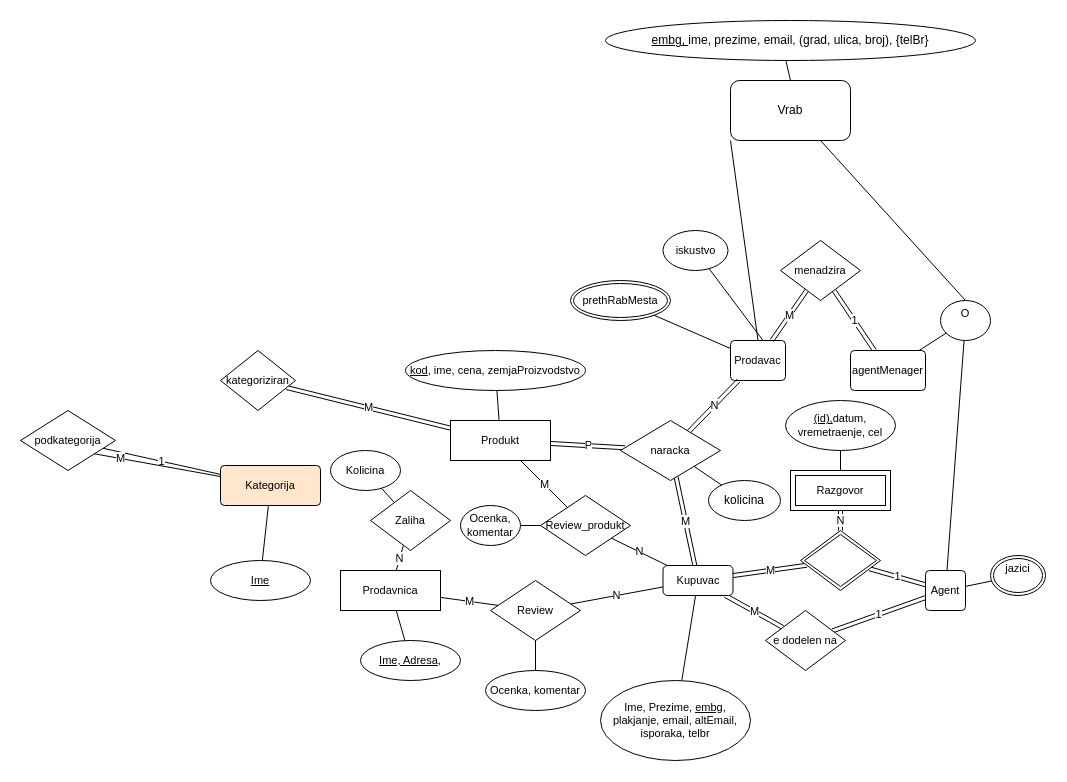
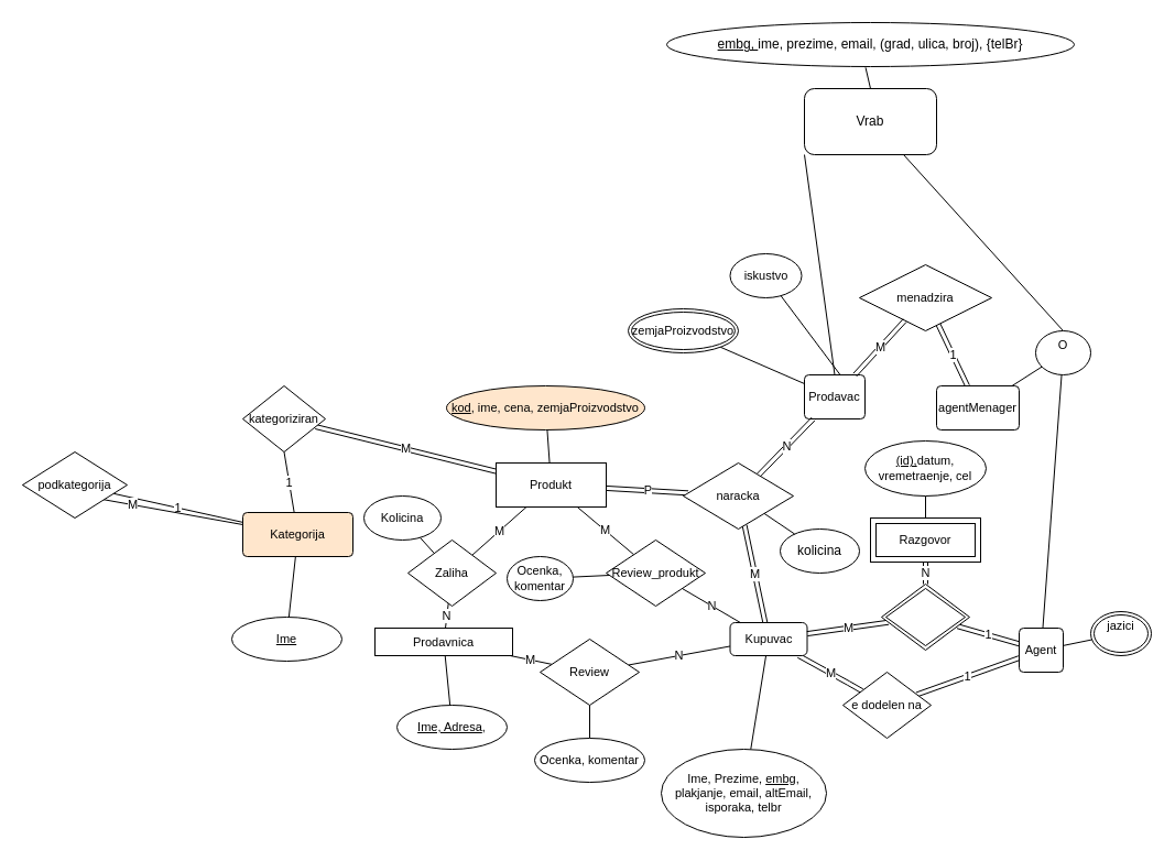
  <mxCell id="0" />
  <mxCell id="1" parent="0" />
  <mxCell id="2" value="Vrab" style="rounded=1;whiteSpace=wrap;html=1;" parent="1" vertex="1"><mxGeometry x="730" y="80" width="120" height="60" as="geometry" /></mxCell>
  <mxCell id="3" value=" &lt;u&gt;embg, &lt;/u&gt;ime, prezime, email, (grad, ulica, broj), {telBr}" style="ellipse;whiteSpace=wrap;html=1;align=center;" parent="1" vertex="1"><mxGeometry x="605" y="20" width="370" height="40" as="geometry" /></mxCell>
  <mxCell id="4" style="rounded=0;orthogonalLoop=1;jettySize=auto;html=1;exitX=0.5;exitY=0;exitDx=0;exitDy=0;entryX=0.488;entryY=1.021;entryDx=0;entryDy=0;entryPerimeter=0;endArrow=none;endFill=0;" parent="1" source="2" target="3" edge="1"><mxGeometry relative="1" as="geometry" /></mxCell>
  <mxCell id="5" value="" style="endArrow=none;html=1;rounded=0;labelBackgroundColor=default;strokeColor=default;align=center;verticalAlign=middle;fontFamily=Helvetica;fontSize=11;fontColor=default;shape=connector;entryX=0;entryY=1;entryDx=0;entryDy=0;exitX=0.5;exitY=0;exitDx=0;exitDy=0;" parent="1" source="17" target="2" edge="1"><mxGeometry width="50" height="50" relative="1" as="geometry"><mxPoint x="680" y="190" as="sourcePoint" /><mxPoint x="710" y="170" as="targetPoint" /></mxGeometry></mxCell>
  <mxCell id="6" value="" style="endArrow=none;html=1;rounded=0;labelBackgroundColor=default;strokeColor=default;align=center;verticalAlign=middle;fontFamily=Helvetica;fontSize=11;fontColor=default;shape=connector;entryX=0.75;entryY=1;entryDx=0;entryDy=0;exitX=0.5;exitY=0;exitDx=0;exitDy=0;" parent="1" source="9" target="2" edge="1"><mxGeometry width="50" height="50" relative="1" as="geometry"><mxPoint x="820" y="180" as="sourcePoint" /><mxPoint x="850" y="170" as="targetPoint" /></mxGeometry></mxCell>
  <mxCell id="7" style="edgeStyle=none;shape=connector;rounded=0;orthogonalLoop=1;jettySize=auto;html=1;labelBackgroundColor=default;strokeColor=default;align=center;verticalAlign=middle;fontFamily=Helvetica;fontSize=11;fontColor=default;endArrow=none;endFill=0;" parent="1" source="9" target="12" edge="1"><mxGeometry relative="1" as="geometry" /></mxCell>
  <mxCell id="8" style="edgeStyle=none;shape=connector;rounded=0;orthogonalLoop=1;jettySize=auto;html=1;labelBackgroundColor=default;strokeColor=default;align=center;verticalAlign=middle;fontFamily=Helvetica;fontSize=11;fontColor=default;endArrow=none;endFill=0;" parent="1" source="9" target="14" edge="1"><mxGeometry relative="1" as="geometry"><mxPoint x="760" y="270" as="targetPoint" /></mxGeometry></mxCell>
  <mxCell id="9" value="&lt;div&gt;O&lt;/div&gt;&lt;div&gt;&lt;br&gt;&lt;/div&gt;" style="ellipse;whiteSpace=wrap;html=1;fontFamily=Helvetica;fontSize=11;fontColor=default;" parent="1" vertex="1"><mxGeometry x="940" y="300" width="50" height="40" as="geometry" /></mxCell>
  <mxCell id="10" style="edgeStyle=none;shape=connector;rounded=0;orthogonalLoop=1;jettySize=auto;html=1;labelBackgroundColor=default;strokeColor=default;align=center;verticalAlign=middle;fontFamily=Helvetica;fontSize=11;fontColor=default;endArrow=none;endFill=0;" parent="1" source="12" target="20" edge="1"><mxGeometry relative="1" as="geometry" /></mxCell>
  <mxCell id="11" value="1" style="edgeStyle=none;shape=link;rounded=0;orthogonalLoop=1;jettySize=auto;html=1;labelBackgroundColor=default;strokeColor=default;align=center;verticalAlign=middle;fontFamily=Helvetica;fontSize=11;fontColor=default;endArrow=none;endFill=0;" parent="1" source="12" target="54" edge="1"><mxGeometry relative="1" as="geometry" /></mxCell>
  <mxCell id="12" value="Agent" style="rounded=1;arcSize=10;whiteSpace=wrap;html=1;align=center;fontFamily=Helvetica;fontSize=11;fontColor=default;" parent="1" vertex="1"><mxGeometry x="925" y="570" width="40" height="40" as="geometry" /></mxCell>
  <mxCell id="13" value="1" style="edgeStyle=none;shape=link;rounded=0;orthogonalLoop=1;jettySize=auto;html=1;labelBackgroundColor=default;strokeColor=default;align=center;verticalAlign=middle;fontFamily=Helvetica;fontSize=11;fontColor=default;endArrow=none;endFill=0;" parent="1" source="14" target="21" edge="1"><mxGeometry relative="1" as="geometry" /></mxCell>
  <mxCell id="14" value="agentMenager" style="rounded=1;arcSize=10;whiteSpace=wrap;html=1;align=center;fontFamily=Helvetica;fontSize=11;fontColor=default;" parent="1" vertex="1"><mxGeometry x="850" y="350" width="75" height="40" as="geometry" /></mxCell>
  <mxCell id="15" style="edgeStyle=none;shape=connector;rounded=0;orthogonalLoop=1;jettySize=auto;html=1;labelBackgroundColor=default;strokeColor=default;align=center;verticalAlign=middle;fontFamily=Helvetica;fontSize=11;fontColor=default;endArrow=none;endFill=0;" parent="1" target="18" edge="1"><mxGeometry relative="1" as="geometry"><mxPoint x="770" y="350" as="sourcePoint" /></mxGeometry></mxCell>
  <mxCell id="16" style="edgeStyle=none;shape=connector;rounded=0;orthogonalLoop=1;jettySize=auto;html=1;labelBackgroundColor=default;strokeColor=default;align=center;verticalAlign=middle;fontFamily=Helvetica;fontSize=11;fontColor=default;endArrow=none;endFill=0;" parent="1" source="17" target="19" edge="1"><mxGeometry relative="1" as="geometry" /></mxCell>
  <mxCell id="17" value="Prodavac" style="rounded=1;arcSize=10;whiteSpace=wrap;html=1;align=center;fontFamily=Helvetica;fontSize=11;fontColor=default;" parent="1" vertex="1"><mxGeometry x="730" y="340" width="55" height="40" as="geometry" /></mxCell>
  <mxCell id="18" value="iskustvo" style="ellipse;whiteSpace=wrap;html=1;align=center;fontFamily=Helvetica;fontSize=11;fontColor=default;" parent="1" vertex="1"><mxGeometry x="662.5" y="230" width="65" height="40" as="geometry" /></mxCell>
- <mxCell id="19" value="prethRabMesta" style="ellipse;shape=doubleEllipse;margin=3;whiteSpace=wrap;html=1;align=center;fontFamily=Helvetica;fontSize=11;fontColor=default;" parent="1" vertex="1"><mxGeometry x="570" y="280" width="100" height="40" as="geometry" /></mxCell>
+ <mxCell id="19" value="zemjaProizvodstvo" style="ellipse;shape=doubleEllipse;margin=3;whiteSpace=wrap;html=1;align=center;fontFamily=Helvetica;fontSize=11;fontColor=default;" parent="1" vertex="1"><mxGeometry x="570" y="280" width="100" height="40" as="geometry" /></mxCell>
  <mxCell id="20" value="&lt;div&gt;jazici&lt;/div&gt;&lt;div&gt;&lt;br&gt;&lt;/div&gt;" style="ellipse;shape=doubleEllipse;margin=3;whiteSpace=wrap;html=1;align=center;fontFamily=Helvetica;fontSize=11;fontColor=default;" parent="1" vertex="1"><mxGeometry x="990" y="555" width="55" height="40" as="geometry" /></mxCell>
- <mxCell id="21" value="menadzira" style="shape=rhombus;perimeter=rhombusPerimeter;whiteSpace=wrap;html=1;align=center;fontFamily=Helvetica;fontSize=11;fontColor=default;" parent="1" vertex="1"><mxGeometry x="780" y="240" width="80" height="60" as="geometry" /></mxCell>
+ <mxCell id="21" value="menadzira" style="shape=rhombus;perimeter=rhombusPerimeter;whiteSpace=wrap;html=1;align=center;fontFamily=Helvetica;fontSize=11;fontColor=default;" parent="1" vertex="1"><mxGeometry x="780" y="240" width="120" height="60" as="geometry" /></mxCell>
  <mxCell id="22" value="M" style="edgeStyle=none;shape=link;rounded=0;orthogonalLoop=1;jettySize=auto;html=1;labelBackgroundColor=default;strokeColor=default;align=center;verticalAlign=middle;fontFamily=Helvetica;fontSize=11;fontColor=default;endArrow=none;endFill=0;" parent="1" source="17" target="21" edge="1"><mxGeometry relative="1" as="geometry" /></mxCell>
  <mxCell id="23" style="edgeStyle=none;shape=connector;rounded=0;orthogonalLoop=1;jettySize=auto;html=1;labelBackgroundColor=default;strokeColor=default;align=center;verticalAlign=middle;fontFamily=Helvetica;fontSize=11;fontColor=default;endArrow=none;endFill=0;" parent="1" source="25" target="26" edge="1"><mxGeometry relative="1" as="geometry" /></mxCell>
+ <mxCell id="24" value="M" style="edgeStyle=none;rounded=0;orthogonalLoop=1;jettySize=auto;html=1;labelBackgroundColor=default;strokeColor=default;align=center;verticalAlign=middle;fontFamily=Helvetica;fontSize=11;fontColor=default;endArrow=none;endFill=0;" parent="1" source="25" target="33" edge="1"><mxGeometry relative="1" as="geometry" /></mxCell>
  <mxCell id="25" value="&lt;div&gt;Produkt&lt;/div&gt;" style="whiteSpace=wrap;html=1;align=center;fontFamily=Helvetica;fontSize=11;fontColor=default;" parent="1" vertex="1"><mxGeometry x="450" y="420" width="100" height="40" as="geometry" /></mxCell>
- <mxCell id="26" value="&lt;u&gt;kod&lt;/u&gt;, ime, cena, zemjaProizvodstvo" style="ellipse;whiteSpace=wrap;html=1;align=center;fontFamily=Helvetica;fontSize=11;fontColor=default;" parent="1" vertex="1"><mxGeometry x="405" y="350" width="180" height="40" as="geometry" /></mxCell>
+ <mxCell id="26" value="&lt;u&gt;kod&lt;/u&gt;, ime, cena, zemjaProizvodstvo" style="ellipse;whiteSpace=wrap;html=1;align=center;fontFamily=Helvetica;fontSize=11;fontColor=default;fillColor=#ffe6cc;" parent="1" vertex="1"><mxGeometry x="405" y="350" width="180" height="40" as="geometry" /></mxCell>
  <mxCell id="27" value="N" style="edgeStyle=none;shape=connector;rounded=0;orthogonalLoop=1;jettySize=auto;html=1;labelBackgroundColor=default;strokeColor=default;align=center;verticalAlign=middle;fontFamily=Helvetica;fontSize=11;fontColor=default;endArrow=none;endFill=0;" parent="1" source="29" target="33" edge="1"><mxGeometry relative="1" as="geometry" /></mxCell>
  <mxCell id="28" value="M" style="edgeStyle=none;shape=connector;rounded=0;orthogonalLoop=1;jettySize=auto;html=1;labelBackgroundColor=default;strokeColor=default;align=center;verticalAlign=middle;fontFamily=Helvetica;fontSize=11;fontColor=default;endArrow=none;endFill=0;" parent="1" source="29" target="60" edge="1"><mxGeometry relative="1" as="geometry" /></mxCell>
- <mxCell id="29" value="Prodavnica" style="whiteSpace=wrap;html=1;align=center;fontFamily=Helvetica;fontSize=11;fontColor=default;" parent="1" vertex="1"><mxGeometry x="340" y="570" width="100" height="40" as="geometry" /></mxCell>
+ <mxCell id="29" value="Prodavnica" style="whiteSpace=wrap;html=1;align=center;fontFamily=Helvetica;fontSize=11;fontColor=default;" parent="1" vertex="1"><mxGeometry x="340" y="570" width="125" height="25" as="geometry" /></mxCell>
  <mxCell id="30" style="edgeStyle=none;shape=connector;rounded=0;orthogonalLoop=1;jettySize=auto;html=1;labelBackgroundColor=default;strokeColor=default;align=center;verticalAlign=middle;fontFamily=Helvetica;fontSize=11;fontColor=default;endArrow=none;endFill=0;" parent="1" source="31" target="29" edge="1"><mxGeometry relative="1" as="geometry" /></mxCell>
  <mxCell id="31" value="&lt;u&gt;Ime, Adresa&lt;/u&gt;, " style="ellipse;whiteSpace=wrap;html=1;align=center;fontFamily=Helvetica;fontSize=11;fontColor=default;" parent="1" vertex="1"><mxGeometry x="360" y="640" width="100" height="40" as="geometry" /></mxCell>
  <mxCell id="32" style="edgeStyle=none;shape=connector;rounded=0;orthogonalLoop=1;jettySize=auto;html=1;labelBackgroundColor=default;strokeColor=default;align=center;verticalAlign=middle;fontFamily=Helvetica;fontSize=11;fontColor=default;endArrow=none;endFill=0;" parent="1" source="33" target="34" edge="1"><mxGeometry relative="1" as="geometry" /></mxCell>
  <mxCell id="33" value="Zaliha" style="shape=rhombus;perimeter=rhombusPerimeter;whiteSpace=wrap;html=1;align=center;fontFamily=Helvetica;fontSize=11;fontColor=default;" parent="1" vertex="1"><mxGeometry x="370" y="490" width="80" height="60" as="geometry" /></mxCell>
  <mxCell id="34" value="Kolicina" style="ellipse;whiteSpace=wrap;html=1;align=center;fontFamily=Helvetica;fontSize=11;fontColor=default;" parent="1" vertex="1"><mxGeometry x="330" y="450" width="70" height="40" as="geometry" /></mxCell>
  <mxCell id="35" value="1" style="edgeStyle=none;shape=connector;rounded=0;orthogonalLoop=1;jettySize=auto;html=1;labelBackgroundColor=default;strokeColor=default;align=center;verticalAlign=middle;fontFamily=Helvetica;fontSize=11;fontColor=default;endArrow=none;endFill=0;" parent="1" source="36" target="40" edge="1"><mxGeometry relative="1" as="geometry" /></mxCell>
  <mxCell id="36" value="Kategorija" style="rounded=1;arcSize=10;whiteSpace=wrap;html=1;align=center;fontFamily=Helvetica;fontSize=11;fontColor=default;fillColor=#ffe6cc;" parent="1" vertex="1"><mxGeometry x="220" y="465" width="100" height="40" as="geometry" /></mxCell>
  <mxCell id="37" value="&lt;u&gt;Ime&lt;/u&gt;" style="ellipse;whiteSpace=wrap;html=1;align=center;fontFamily=Helvetica;fontSize=11;fontColor=default;" parent="1" vertex="1"><mxGeometry x="210" y="560" width="100" height="40" as="geometry" /></mxCell>
  <mxCell id="38" style="edgeStyle=none;shape=connector;rounded=0;orthogonalLoop=1;jettySize=auto;html=1;labelBackgroundColor=default;strokeColor=default;align=center;verticalAlign=middle;fontFamily=Helvetica;fontSize=11;fontColor=default;endArrow=none;endFill=0;" parent="1" source="37" target="36" edge="1"><mxGeometry relative="1" as="geometry" /></mxCell>
  <mxCell id="39" value="M" style="edgeStyle=none;shape=connector;rounded=0;orthogonalLoop=1;jettySize=auto;html=1;exitX=0;exitY=0.5;exitDx=0;exitDy=0;labelBackgroundColor=default;strokeColor=default;align=center;verticalAlign=middle;fontFamily=Helvetica;fontSize=11;fontColor=default;endArrow=none;endFill=0;" parent="1" source="40" target="36" edge="1"><mxGeometry relative="1" as="geometry" /></mxCell>
  <mxCell id="40" value="podkategorija" style="shape=rhombus;perimeter=rhombusPerimeter;whiteSpace=wrap;html=1;align=center;fontFamily=Helvetica;fontSize=11;fontColor=default;" parent="1" vertex="1"><mxGeometry x="20" y="410" width="95" height="60" as="geometry" /></mxCell>
+ <mxCell id="41" value="1" style="edgeStyle=none;rounded=0;orthogonalLoop=1;jettySize=auto;html=1;exitX=0.5;exitY=1;exitDx=0;exitDy=0;labelBackgroundColor=default;strokeColor=default;align=center;verticalAlign=middle;fontFamily=Helvetica;fontSize=11;fontColor=default;endArrow=none;endFill=0;" parent="1" source="43" target="36" edge="1"><mxGeometry x="-0.009" relative="1" as="geometry"><mxPoint as="offset" /></mxGeometry></mxCell>
  <mxCell id="42" value="M" style="edgeStyle=none;shape=link;rounded=0;orthogonalLoop=1;jettySize=auto;html=1;labelBackgroundColor=default;strokeColor=default;align=center;verticalAlign=middle;fontFamily=Helvetica;fontSize=11;fontColor=default;endArrow=none;endFill=0;" parent="1" source="43" target="25" edge="1"><mxGeometry relative="1" as="geometry" /></mxCell>
  <mxCell id="43" value="kategoriziran" style="shape=rhombus;perimeter=rhombusPerimeter;whiteSpace=wrap;html=1;align=center;fontFamily=Helvetica;fontSize=11;fontColor=default;" parent="1" vertex="1"><mxGeometry x="220" y="350" width="75" height="60" as="geometry" /></mxCell>
  <mxCell id="44" style="edgeStyle=none;shape=connector;rounded=0;orthogonalLoop=1;jettySize=auto;html=1;exitX=1;exitY=0.5;exitDx=0;exitDy=0;labelBackgroundColor=default;strokeColor=default;align=center;verticalAlign=middle;fontFamily=Helvetica;fontSize=11;fontColor=default;endArrow=none;endFill=0;" parent="1" source="43" target="43" edge="1"><mxGeometry relative="1" as="geometry" /></mxCell>
  <mxCell id="45" style="edgeStyle=none;shape=connector;rounded=0;orthogonalLoop=1;jettySize=auto;html=1;labelBackgroundColor=default;strokeColor=default;align=center;verticalAlign=middle;fontFamily=Helvetica;fontSize=11;fontColor=default;endArrow=none;endFill=0;" parent="1" source="47" target="48" edge="1"><mxGeometry relative="1" as="geometry" /></mxCell>
  <mxCell id="46" value="M" style="edgeStyle=none;shape=link;rounded=0;orthogonalLoop=1;jettySize=auto;html=1;labelBackgroundColor=default;strokeColor=default;align=center;verticalAlign=middle;fontFamily=Helvetica;fontSize=11;fontColor=default;endArrow=none;endFill=0;" parent="1" source="47" target="69" edge="1"><mxGeometry relative="1" as="geometry"><Array as="points"><mxPoint x="770" y="620" /></Array></mxGeometry></mxCell>
  <mxCell id="47" value="Kupuvac" style="rounded=1;whiteSpace=wrap;html=1;fontFamily=Helvetica;fontSize=11;fontColor=default;" parent="1" vertex="1"><mxGeometry x="662.5" y="565" width="70" height="30" as="geometry" /></mxCell>
  <mxCell id="48" value="Ime, Prezime, &lt;u&gt;embg&lt;/u&gt;, plakjanje, email, altEmail, isporaka, telbr" style="ellipse;whiteSpace=wrap;html=1;align=center;fontFamily=Helvetica;fontSize=11;fontColor=default;" parent="1" vertex="1"><mxGeometry x="600" y="680" width="150" height="80" as="geometry" /></mxCell>
  <mxCell id="49" value="N" style="edgeStyle=none;shape=link;rounded=0;orthogonalLoop=1;jettySize=auto;html=1;labelBackgroundColor=default;strokeColor=default;align=center;verticalAlign=middle;fontFamily=Helvetica;fontSize=11;fontColor=default;endArrow=none;endFill=0;" parent="1" source="52" target="17" edge="1"><mxGeometry relative="1" as="geometry" /></mxCell>
  <mxCell id="50" value="P" style="edgeStyle=none;shape=link;rounded=0;orthogonalLoop=1;jettySize=auto;html=1;labelBackgroundColor=default;strokeColor=default;align=center;verticalAlign=middle;fontFamily=Helvetica;fontSize=11;fontColor=default;endArrow=none;endFill=0;" parent="1" source="52" target="25" edge="1"><mxGeometry relative="1" as="geometry" /></mxCell>
  <mxCell id="51" value="M" style="edgeStyle=none;shape=link;rounded=0;orthogonalLoop=1;jettySize=auto;html=1;labelBackgroundColor=default;strokeColor=default;align=center;verticalAlign=middle;fontFamily=Helvetica;fontSize=11;fontColor=default;endArrow=none;endFill=0;" parent="1" source="52" target="47" edge="1"><mxGeometry relative="1" as="geometry" /></mxCell>
  <mxCell id="52" value="naracka" style="shape=rhombus;perimeter=rhombusPerimeter;whiteSpace=wrap;html=1;align=center;fontFamily=Helvetica;fontSize=11;fontColor=default;" parent="1" vertex="1"><mxGeometry x="620" y="420" width="100" height="60" as="geometry" /></mxCell>
  <mxCell id="53" value="M" style="edgeStyle=none;shape=link;rounded=0;orthogonalLoop=1;jettySize=auto;html=1;labelBackgroundColor=default;strokeColor=default;align=center;verticalAlign=middle;fontFamily=Helvetica;fontSize=11;fontColor=default;endArrow=none;endFill=0;" parent="1" source="54" target="47" edge="1"><mxGeometry relative="1" as="geometry" /></mxCell>
  <mxCell id="54" value="" style="shape=rhombus;perimeter=rhombusPerimeter;whiteSpace=wrap;html=1;align=center;fontFamily=Helvetica;fontSize=11;fontColor=default;double=1;" parent="1" vertex="1"><mxGeometry x="800" y="530" width="80" height="60" as="geometry" /></mxCell>
  <mxCell id="55" value="N" style="edgeStyle=none;shape=link;rounded=0;orthogonalLoop=1;jettySize=auto;html=1;labelBackgroundColor=default;strokeColor=default;align=center;verticalAlign=middle;fontFamily=Helvetica;fontSize=11;fontColor=default;endArrow=none;endFill=0;" parent="1" source="56" target="54" edge="1"><mxGeometry relative="1" as="geometry" /></mxCell>
  <mxCell id="56" value="Razgovor" style="shape=ext;margin=3;double=1;whiteSpace=wrap;html=1;align=center;fontFamily=Helvetica;fontSize=11;fontColor=default;" parent="1" vertex="1"><mxGeometry x="790" y="470" width="100" height="40" as="geometry" /></mxCell>
  <mxCell id="57" style="edgeStyle=none;shape=connector;rounded=0;orthogonalLoop=1;jettySize=auto;html=1;labelBackgroundColor=default;strokeColor=default;align=center;verticalAlign=middle;fontFamily=Helvetica;fontSize=11;fontColor=default;endArrow=none;endFill=0;" parent="1" source="58" target="56" edge="1"><mxGeometry relative="1" as="geometry" /></mxCell>
  <mxCell id="58" value="&lt;u&gt;(id),&lt;/u&gt;datum, vremetraenje, cel" style="ellipse;whiteSpace=wrap;html=1;align=center;fontFamily=Helvetica;fontSize=11;fontColor=default;" parent="1" vertex="1"><mxGeometry x="785" y="400" width="110" height="50" as="geometry" /></mxCell>
  <mxCell id="59" value="N" style="edgeStyle=none;shape=connector;rounded=0;orthogonalLoop=1;jettySize=auto;html=1;labelBackgroundColor=default;strokeColor=default;align=center;verticalAlign=middle;fontFamily=Helvetica;fontSize=11;fontColor=default;endArrow=none;endFill=0;" parent="1" source="60" target="47" edge="1"><mxGeometry relative="1" as="geometry" /></mxCell>
  <mxCell id="60" value="Review" style="shape=rhombus;perimeter=rhombusPerimeter;whiteSpace=wrap;html=1;align=center;fontFamily=Helvetica;fontSize=11;fontColor=default;" parent="1" vertex="1"><mxGeometry x="490" y="580" width="90" height="60" as="geometry" /></mxCell>
  <mxCell id="61" style="edgeStyle=none;shape=connector;rounded=0;orthogonalLoop=1;jettySize=auto;html=1;labelBackgroundColor=default;strokeColor=default;align=center;verticalAlign=middle;fontFamily=Helvetica;fontSize=11;fontColor=default;endArrow=none;endFill=0;" parent="1" source="62" target="60" edge="1"><mxGeometry relative="1" as="geometry" /></mxCell>
  <mxCell id="62" value="Ocenka, komentar" style="ellipse;whiteSpace=wrap;html=1;align=center;fontFamily=Helvetica;fontSize=11;fontColor=default;" parent="1" vertex="1"><mxGeometry x="485" y="670" width="100" height="40" as="geometry" /></mxCell>
  <mxCell id="63" value="N" style="edgeStyle=none;shape=connector;rounded=0;orthogonalLoop=1;jettySize=auto;html=1;labelBackgroundColor=default;strokeColor=default;align=center;verticalAlign=middle;fontFamily=Helvetica;fontSize=11;fontColor=default;endArrow=none;endFill=0;" parent="1" source="65" target="47" edge="1"><mxGeometry relative="1" as="geometry" /></mxCell>
  <mxCell id="64" value="M" style="edgeStyle=none;shape=connector;rounded=0;orthogonalLoop=1;jettySize=auto;html=1;labelBackgroundColor=default;strokeColor=default;align=center;verticalAlign=middle;fontFamily=Helvetica;fontSize=11;fontColor=default;endArrow=none;endFill=0;" parent="1" source="65" target="25" edge="1"><mxGeometry relative="1" as="geometry" /></mxCell>
- <mxCell id="65" value="Review_produkt" style="shape=rhombus;perimeter=rhombusPerimeter;whiteSpace=wrap;html=1;align=center;fontFamily=Helvetica;fontSize=11;fontColor=default;" parent="1" vertex="1"><mxGeometry x="540" y="495" width="90" height="60" as="geometry" /></mxCell>
+ <mxCell id="65" value="Review_produkt" style="shape=rhombus;perimeter=rhombusPerimeter;whiteSpace=wrap;html=1;align=center;fontFamily=Helvetica;fontSize=11;fontColor=default;" parent="1" vertex="1"><mxGeometry x="550" y="490" width="90" height="60" as="geometry" /></mxCell>
  <mxCell id="66" style="edgeStyle=none;shape=connector;rounded=0;orthogonalLoop=1;jettySize=auto;html=1;labelBackgroundColor=default;strokeColor=default;align=center;verticalAlign=middle;fontFamily=Helvetica;fontSize=11;fontColor=default;endArrow=none;endFill=0;" parent="1" source="67" target="65" edge="1"><mxGeometry relative="1" as="geometry" /></mxCell>
  <mxCell id="67" value="Ocenka, komentar" style="ellipse;whiteSpace=wrap;html=1;align=center;fontFamily=Helvetica;fontSize=11;fontColor=default;" parent="1" vertex="1"><mxGeometry x="460" y="505" width="60" height="40" as="geometry" /></mxCell>
  <mxCell id="68" value="1" style="edgeStyle=none;shape=link;rounded=0;orthogonalLoop=1;jettySize=auto;html=1;labelBackgroundColor=default;strokeColor=default;align=center;verticalAlign=middle;fontFamily=Helvetica;fontSize=11;fontColor=default;endArrow=none;endFill=0;" parent="1" source="69" target="12" edge="1"><mxGeometry relative="1" as="geometry" /></mxCell>
  <mxCell id="69" value="e dodelen na" style="shape=rhombus;perimeter=rhombusPerimeter;whiteSpace=wrap;html=1;align=center;fontFamily=Helvetica;fontSize=11;fontColor=default;" parent="1" vertex="1"><mxGeometry x="765" y="610" width="80" height="60" as="geometry" /></mxCell>
  <mxCell id="70" value="kolicina" style="ellipse;whiteSpace=wrap;html=1;align=center;" vertex="1" parent="1"><mxGeometry x="708" y="480" width="72" height="40" as="geometry" /></mxCell>
  <mxCell id="71" style="edgeStyle=none;shape=connector;rounded=0;orthogonalLoop=1;jettySize=auto;html=1;labelBackgroundColor=default;strokeColor=default;align=center;verticalAlign=middle;fontFamily=Helvetica;fontSize=11;fontColor=default;endArrow=none;endFill=0;" edge="1" parent="1" source="52" target="70"><mxGeometry relative="1" as="geometry"><mxPoint x="740" y="358" as="sourcePoint" /><mxPoint x="664" y="325" as="targetPoint" /></mxGeometry></mxCell>
